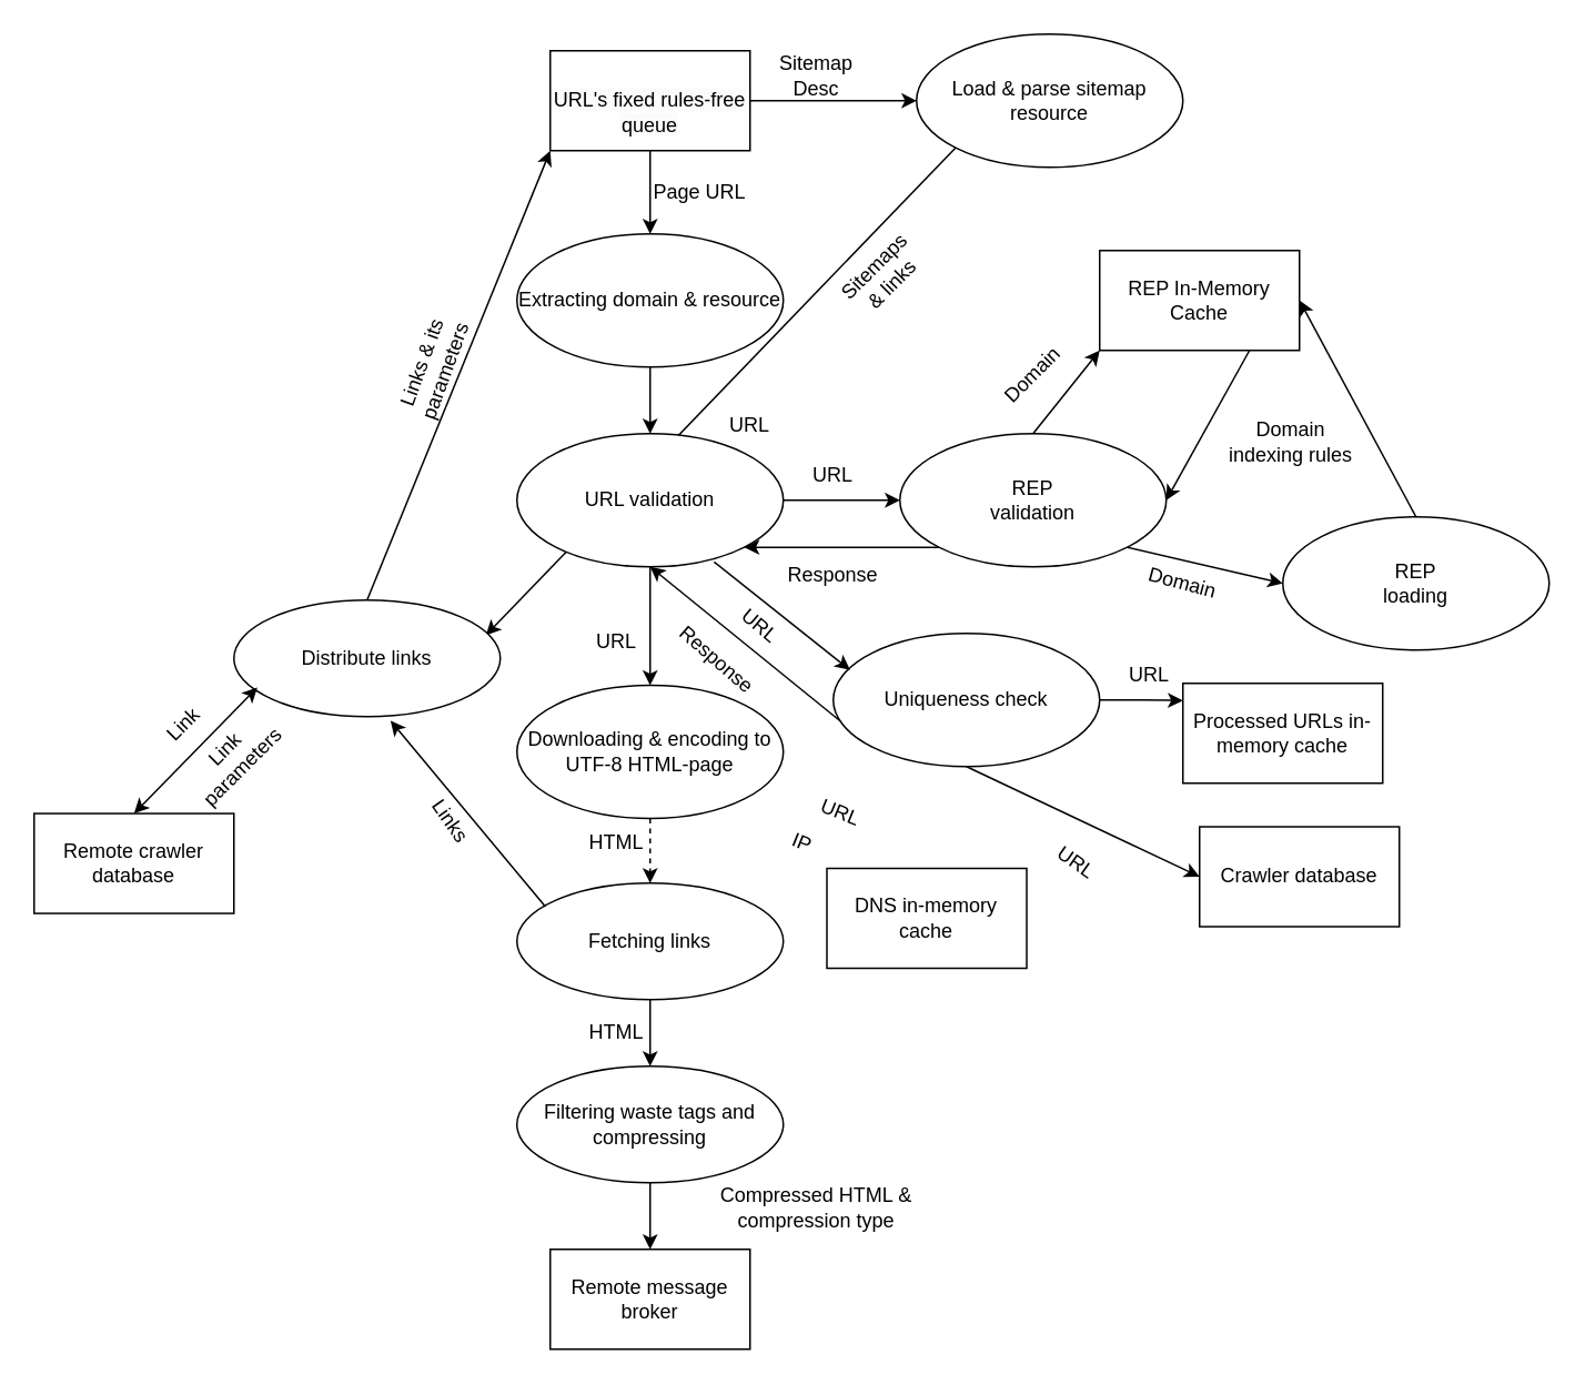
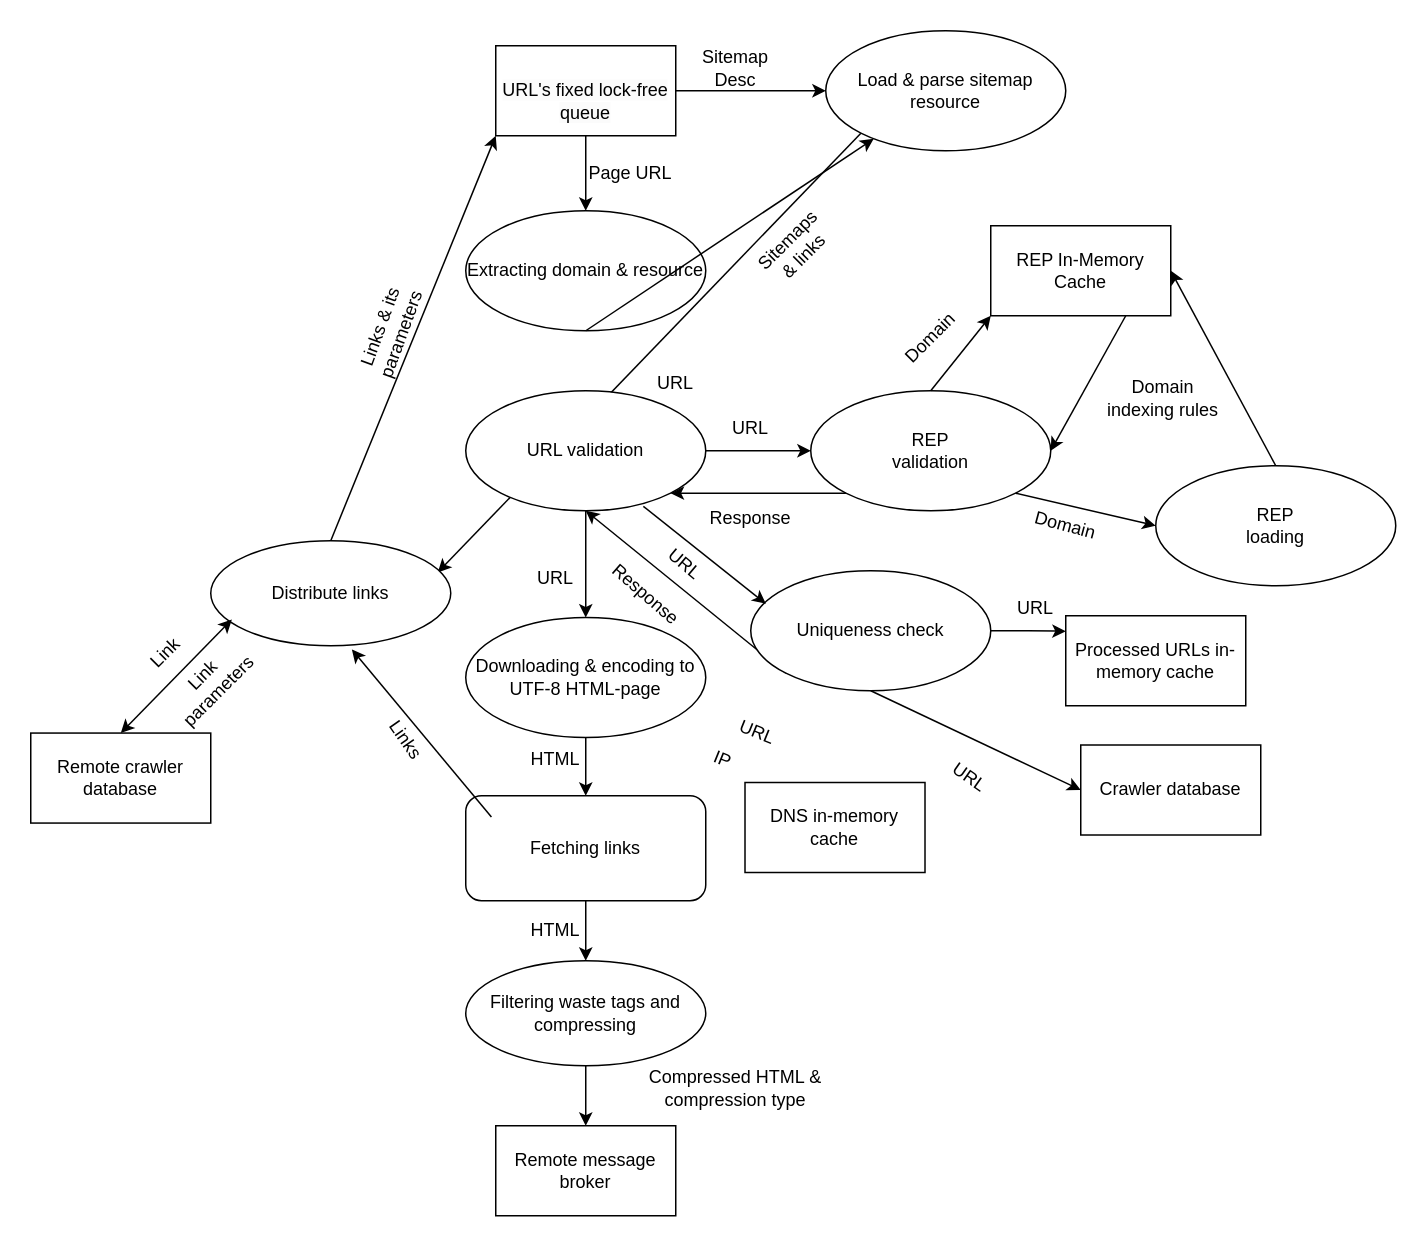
  <mxCell id="0" />
  <mxCell id="1" parent="0" />
  <mxCell id="2" value="" style="endArrow=classic;html=1;rounded=0;exitX=0;exitY=1;exitDx=0;exitDy=0;entryX=0.946;entryY=0.302;entryDx=0;entryDy=0;entryPerimeter=0;" parent="1" source="59" target="48" edge="1"><mxGeometry width="50" height="50" relative="1" as="geometry"><mxPoint x="530" y="200" as="sourcePoint" /><mxPoint x="580" y="150" as="targetPoint" /></mxGeometry></mxCell>
  <mxCell id="3" value="Extracting domain &amp;amp; resource" style="ellipse;whiteSpace=wrap;html=1;" parent="1" vertex="1"><mxGeometry x="310" y="140" width="160" height="80" as="geometry" /></mxCell>
  <mxCell id="4" value="" style="endArrow=classic;html=1;rounded=0;entryX=0.5;entryY=0;entryDx=0;entryDy=0;exitX=0.5;exitY=1;exitDx=0;exitDy=0;" parent="1" source="7" target="3" edge="1"><mxGeometry width="50" height="50" relative="1" as="geometry"><mxPoint x="370" y="100" as="sourcePoint" /><mxPoint x="380" y="50" as="targetPoint" /></mxGeometry></mxCell>
  <mxCell id="5" value="URL" style="text;html=1;strokeColor=none;fillColor=none;align=center;verticalAlign=middle;whiteSpace=wrap;rounded=0;" parent="1" vertex="1"><mxGeometry x="470" y="270" width="60" height="30" as="geometry" /></mxCell>
  <mxCell id="6" value="URL" style="text;html=1;strokeColor=none;fillColor=none;align=center;verticalAlign=middle;whiteSpace=wrap;rounded=0;" parent="1" vertex="1"><mxGeometry x="420" y="230" width="60" height="50" as="geometry" /></mxCell>
- <mxCell id="7" value="&lt;br&gt;&lt;span style=&quot;color: rgb(0, 0, 0); font-family: Helvetica; font-size: 12px; font-style: normal; font-variant-ligatures: normal; font-variant-caps: normal; font-weight: 400; letter-spacing: normal; orphans: 2; text-align: center; text-indent: 0px; text-transform: none; widows: 2; word-spacing: 0px; -webkit-text-stroke-width: 0px; background-color: rgb(251, 251, 251); text-decoration-thickness: initial; text-decoration-style: initial; text-decoration-color: initial; float: none; display: inline !important;&quot;&gt;URL's fixed rules-free queue&lt;/span&gt;" style="rounded=0;whiteSpace=wrap;html=1;" parent="1" vertex="1"><mxGeometry x="330" y="30" width="120" height="60" as="geometry" /></mxCell>
- <mxCell id="8" value="" style="endArrow=classic;html=1;rounded=0;exitX=0.5;exitY=1;exitDx=0;exitDy=0;entryX=0.5;entryY=0;entryDx=0;entryDy=0;" parent="1" source="3" target="9" edge="1"><mxGeometry width="50" height="50" relative="1" as="geometry"><mxPoint x="470" y="350" as="sourcePoint" /><mxPoint x="390" y="260" as="targetPoint" /></mxGeometry></mxCell>
+ <mxCell id="7" value="&lt;br&gt;&lt;span style=&quot;color: rgb(0, 0, 0); font-family: Helvetica; font-size: 12px; font-style: normal; font-variant-ligatures: normal; font-variant-caps: normal; font-weight: 400; letter-spacing: normal; orphans: 2; text-align: center; text-indent: 0px; text-transform: none; widows: 2; word-spacing: 0px; -webkit-text-stroke-width: 0px; background-color: rgb(251, 251, 251); text-decoration-thickness: initial; text-decoration-style: initial; text-decoration-color: initial; float: none; display: inline !important;&quot;&gt;URL's fixed lock-free queue&lt;/span&gt;" style="rounded=0;whiteSpace=wrap;html=1;" parent="1" vertex="1"><mxGeometry x="330" y="30" width="120" height="60" as="geometry" /></mxCell>
+ <mxCell id="8" value="" style="endArrow=classic;html=1;rounded=0;exitX=0.5;exitY=1;exitDx=0;exitDy=0;" parent="1" source="3" target="59" edge="1"><mxGeometry width="50" height="50" relative="1" as="geometry"><mxPoint x="470" y="350" as="sourcePoint" /><mxPoint x="390" y="260" as="targetPoint" /></mxGeometry></mxCell>
  <mxCell id="9" value="URL validation" style="ellipse;whiteSpace=wrap;html=1;" parent="1" vertex="1"><mxGeometry x="310" y="260" width="160" height="80" as="geometry" /></mxCell>
  <mxCell id="10" value="REP In-Memory Cache" style="rounded=0;whiteSpace=wrap;html=1;" parent="1" vertex="1"><mxGeometry x="660" y="150" width="120" height="60" as="geometry" /></mxCell>
  <mxCell id="11" value="REP&lt;br&gt;validation" style="ellipse;whiteSpace=wrap;html=1;" parent="1" vertex="1"><mxGeometry x="540" y="260" width="160" height="80" as="geometry" /></mxCell>
  <mxCell id="12" value="" style="endArrow=classic;html=1;rounded=0;exitX=1;exitY=0.5;exitDx=0;exitDy=0;entryX=0;entryY=0.5;entryDx=0;entryDy=0;" parent="1" source="9" target="11" edge="1"><mxGeometry width="50" height="50" relative="1" as="geometry"><mxPoint x="490" y="320" as="sourcePoint" /><mxPoint x="530" y="400" as="targetPoint" /></mxGeometry></mxCell>
  <mxCell id="13" value="Page URL" style="text;html=1;strokeColor=none;fillColor=none;align=center;verticalAlign=middle;whiteSpace=wrap;rounded=0;" parent="1" vertex="1"><mxGeometry x="390" y="100" width="60" height="30" as="geometry" /></mxCell>
  <mxCell id="14" value="" style="endArrow=classic;html=1;rounded=0;exitX=0.5;exitY=0;exitDx=0;exitDy=0;entryX=0;entryY=1;entryDx=0;entryDy=0;" parent="1" source="11" target="10" edge="1"><mxGeometry width="50" height="50" relative="1" as="geometry"><mxPoint x="740" y="290" as="sourcePoint" /><mxPoint x="790" y="240" as="targetPoint" /></mxGeometry></mxCell>
  <mxCell id="15" value="Domain" style="text;html=1;strokeColor=none;fillColor=none;align=center;verticalAlign=middle;whiteSpace=wrap;rounded=0;rotation=-45;" parent="1" vertex="1"><mxGeometry x="590" y="210" width="60" height="30" as="geometry" /></mxCell>
  <mxCell id="16" value="" style="endArrow=classic;html=1;rounded=0;entryX=1;entryY=0.5;entryDx=0;entryDy=0;exitX=0.75;exitY=1;exitDx=0;exitDy=0;" parent="1" source="10" target="11" edge="1"><mxGeometry width="50" height="50" relative="1" as="geometry"><mxPoint x="900" y="360" as="sourcePoint" /><mxPoint x="950" y="310" as="targetPoint" /></mxGeometry></mxCell>
  <mxCell id="17" value="Domain indexing rules" style="text;html=1;strokeColor=none;fillColor=none;align=center;verticalAlign=middle;whiteSpace=wrap;rounded=0;" parent="1" vertex="1"><mxGeometry x="730" y="250" width="90" height="30" as="geometry" /></mxCell>
  <mxCell id="18" value="REP&lt;br&gt;loading" style="ellipse;whiteSpace=wrap;html=1;" parent="1" vertex="1"><mxGeometry x="770" y="310" width="160" height="80" as="geometry" /></mxCell>
  <mxCell id="19" value="" style="endArrow=classic;html=1;rounded=0;exitX=1;exitY=1;exitDx=0;exitDy=0;entryX=0;entryY=0.5;entryDx=0;entryDy=0;" parent="1" source="11" target="18" edge="1"><mxGeometry width="50" height="50" relative="1" as="geometry"><mxPoint x="590" y="480" as="sourcePoint" /><mxPoint x="640" y="430" as="targetPoint" /></mxGeometry></mxCell>
  <mxCell id="20" value="Domain" style="text;html=1;strokeColor=none;fillColor=none;align=center;verticalAlign=middle;whiteSpace=wrap;rounded=0;rotation=15;" parent="1" vertex="1"><mxGeometry x="680" y="335" width="60" height="30" as="geometry" /></mxCell>
  <mxCell id="21" value="" style="endArrow=classic;html=1;rounded=0;entryX=1;entryY=0.5;entryDx=0;entryDy=0;exitX=0.5;exitY=0;exitDx=0;exitDy=0;" parent="1" source="18" target="10" edge="1"><mxGeometry width="50" height="50" relative="1" as="geometry"><mxPoint x="920" y="290" as="sourcePoint" /><mxPoint x="970" y="240" as="targetPoint" /></mxGeometry></mxCell>
  <mxCell id="22" value="" style="endArrow=classic;html=1;rounded=0;exitX=0;exitY=1;exitDx=0;exitDy=0;entryX=1;entryY=1;entryDx=0;entryDy=0;" parent="1" source="11" target="9" edge="1"><mxGeometry width="50" height="50" relative="1" as="geometry"><mxPoint x="510" y="440" as="sourcePoint" /><mxPoint x="560" y="390" as="targetPoint" /></mxGeometry></mxCell>
  <mxCell id="23" value="Response" style="text;html=1;strokeColor=none;fillColor=none;align=center;verticalAlign=middle;whiteSpace=wrap;rounded=0;" parent="1" vertex="1"><mxGeometry x="470" y="330" width="60" height="30" as="geometry" /></mxCell>
  <mxCell id="24" style="rounded=0;orthogonalLoop=1;jettySize=auto;html=1;exitX=0.5;exitY=1;exitDx=0;exitDy=0;entryX=0;entryY=0.5;entryDx=0;entryDy=0;" parent="1" source="26" target="30" edge="1"><mxGeometry relative="1" as="geometry"><mxPoint x="690" y="610" as="targetPoint" /></mxGeometry></mxCell>
  <mxCell id="25" style="rounded=0;orthogonalLoop=1;jettySize=auto;html=1;exitX=0;exitY=1;exitDx=0;exitDy=0;entryX=0.5;entryY=1;entryDx=0;entryDy=0;" parent="1" source="26" target="9" edge="1"><mxGeometry relative="1" as="geometry" /></mxCell>
  <mxCell id="26" value="Uniqueness check" style="ellipse;whiteSpace=wrap;html=1;" parent="1" vertex="1"><mxGeometry x="500" y="380" width="160" height="80" as="geometry" /></mxCell>
  <mxCell id="27" value="" style="endArrow=classic;html=1;rounded=0;exitX=0.74;exitY=0.963;exitDx=0;exitDy=0;exitPerimeter=0;entryX=0.063;entryY=0.275;entryDx=0;entryDy=0;entryPerimeter=0;" parent="1" source="9" target="26" edge="1"><mxGeometry width="50" height="50" relative="1" as="geometry"><mxPoint x="630" y="320" as="sourcePoint" /><mxPoint x="680" y="270" as="targetPoint" /></mxGeometry></mxCell>
  <mxCell id="28" value="URL" style="text;html=1;strokeColor=none;fillColor=none;align=center;verticalAlign=middle;whiteSpace=wrap;rounded=0;rotation=40;" parent="1" vertex="1"><mxGeometry x="426.42" y="371.17" width="60" height="10" as="geometry" /></mxCell>
  <mxCell id="29" value="Processed URLs in-memory cache" style="rounded=0;whiteSpace=wrap;html=1;" parent="1" vertex="1"><mxGeometry x="710" y="410" width="120" height="60" as="geometry" /></mxCell>
  <mxCell id="30" value="Crawler database" style="rounded=0;whiteSpace=wrap;html=1;" parent="1" vertex="1"><mxGeometry x="720" y="496.17" width="120" height="60" as="geometry" /></mxCell>
  <mxCell id="31" style="edgeStyle=orthogonalEdgeStyle;rounded=0;orthogonalLoop=1;jettySize=auto;html=1;entryX=0;entryY=0.172;entryDx=0;entryDy=0;entryPerimeter=0;" parent="1" source="26" target="29" edge="1"><mxGeometry relative="1" as="geometry" /></mxCell>
  <mxCell id="32" value="URL" style="text;html=1;strokeColor=none;fillColor=none;align=center;verticalAlign=middle;whiteSpace=wrap;rounded=0;" parent="1" vertex="1"><mxGeometry x="660" y="390" width="60" height="30" as="geometry" /></mxCell>
  <mxCell id="33" value="URL" style="text;html=1;strokeColor=none;fillColor=none;align=center;verticalAlign=middle;whiteSpace=wrap;rounded=0;rotation=35;" parent="1" vertex="1"><mxGeometry x="616.17" y="508.21" width="60" height="20" as="geometry" /></mxCell>
  <mxCell id="34" value="Response" style="text;html=1;strokeColor=none;fillColor=none;align=center;verticalAlign=middle;whiteSpace=wrap;rounded=0;rotation=41;" parent="1" vertex="1"><mxGeometry x="400" y="381.17" width="60" height="30" as="geometry" /></mxCell>
  <mxCell id="35" value="" style="endArrow=classic;html=1;rounded=0;exitX=0.5;exitY=1;exitDx=0;exitDy=0;entryX=0.5;entryY=0;entryDx=0;entryDy=0;" parent="1" source="9" target="36" edge="1"><mxGeometry width="50" height="50" relative="1" as="geometry"><mxPoint x="350" y="510" as="sourcePoint" /><mxPoint x="390" y="420" as="targetPoint" /></mxGeometry></mxCell>
  <mxCell id="36" value="Downloading &amp;amp; encoding to UTF-8 HTML-page" style="ellipse;whiteSpace=wrap;html=1;" parent="1" vertex="1"><mxGeometry x="310" y="411.17" width="160" height="80" as="geometry" /></mxCell>
  <mxCell id="37" value="URL" style="text;html=1;strokeColor=none;fillColor=none;align=center;verticalAlign=middle;whiteSpace=wrap;rounded=0;" parent="1" vertex="1"><mxGeometry x="340" y="360" width="60" height="50" as="geometry" /></mxCell>
- <mxCell id="38" value="Fetching links" style="ellipse;whiteSpace=wrap;html=1;" parent="1" vertex="1"><mxGeometry x="310" y="530" width="160" height="70" as="geometry" /></mxCell>
- <mxCell id="39" value="" style="endArrow=classic;html=1;rounded=0;exitX=0.5;exitY=1;exitDx=0;exitDy=0;entryX=0.5;entryY=0;entryDx=0;entryDy=0;dashed=1;" parent="1" source="36" target="38" edge="1"><mxGeometry width="50" height="50" relative="1" as="geometry"><mxPoint x="290" y="550" as="sourcePoint" /><mxPoint x="340" y="500" as="targetPoint" /></mxGeometry></mxCell>
+ <mxCell id="38" value="Fetching links" style="whiteSpace=wrap;html=1;rounded=1;" parent="1" vertex="1"><mxGeometry x="310" y="530" width="160" height="70" as="geometry" /></mxCell>
+ <mxCell id="39" value="" style="endArrow=classic;html=1;rounded=0;exitX=0.5;exitY=1;exitDx=0;exitDy=0;entryX=0.5;entryY=0;entryDx=0;entryDy=0;" parent="1" source="36" target="38" edge="1"><mxGeometry width="50" height="50" relative="1" as="geometry"><mxPoint x="290" y="550" as="sourcePoint" /><mxPoint x="340" y="500" as="targetPoint" /></mxGeometry></mxCell>
  <mxCell id="40" value="" style="endArrow=classic;html=1;rounded=0;exitX=0.5;exitY=1;exitDx=0;exitDy=0;entryX=0.5;entryY=0;entryDx=0;entryDy=0;" parent="1" source="38" target="44" edge="1"><mxGeometry width="50" height="50" relative="1" as="geometry"><mxPoint x="330" y="720" as="sourcePoint" /><mxPoint x="390" y="660" as="targetPoint" /></mxGeometry></mxCell>
  <mxCell id="41" value="HTML" style="text;html=1;strokeColor=none;fillColor=none;align=center;verticalAlign=middle;whiteSpace=wrap;rounded=0;" parent="1" vertex="1"><mxGeometry x="340" y="491.17" width="60" height="30" as="geometry" /></mxCell>
  <mxCell id="42" value="HTML" style="text;html=1;strokeColor=none;fillColor=none;align=center;verticalAlign=middle;whiteSpace=wrap;rounded=0;" parent="1" vertex="1"><mxGeometry x="340" y="605" width="60" height="30" as="geometry" /></mxCell>
  <mxCell id="43" style="edgeStyle=orthogonalEdgeStyle;rounded=0;orthogonalLoop=1;jettySize=auto;html=1;exitX=0.5;exitY=1;exitDx=0;exitDy=0;" parent="1" source="44" target="45" edge="1"><mxGeometry relative="1" as="geometry" /></mxCell>
  <mxCell id="44" value="Filtering waste tags and compressing" style="ellipse;whiteSpace=wrap;html=1;" parent="1" vertex="1"><mxGeometry x="310" y="640" width="160" height="70" as="geometry" /></mxCell>
  <mxCell id="45" value="Remote message broker" style="rounded=0;whiteSpace=wrap;html=1;" parent="1" vertex="1"><mxGeometry x="330" y="750" width="120" height="60" as="geometry" /></mxCell>
  <mxCell id="46" value="Compressed HTML &amp;amp; compression type" style="text;html=1;strokeColor=none;fillColor=none;align=center;verticalAlign=middle;whiteSpace=wrap;rounded=0;" parent="1" vertex="1"><mxGeometry x="420" y="710" width="140" height="30" as="geometry" /></mxCell>
  <mxCell id="47" value="" style="endArrow=classic;html=1;rounded=0;exitX=0.107;exitY=0.203;exitDx=0;exitDy=0;entryX=0.588;entryY=1.035;entryDx=0;entryDy=0;exitPerimeter=0;entryPerimeter=0;" parent="1" source="38" target="48" edge="1"><mxGeometry width="50" height="50" relative="1" as="geometry"><mxPoint x="250" y="520" as="sourcePoint" /><mxPoint x="300" y="470" as="targetPoint" /></mxGeometry></mxCell>
  <mxCell id="48" value="Distribute links" style="ellipse;whiteSpace=wrap;html=1;" parent="1" vertex="1"><mxGeometry x="140" y="360" width="160" height="70" as="geometry" /></mxCell>
  <mxCell id="49" value="Links" style="text;html=1;strokeColor=none;fillColor=none;align=center;verticalAlign=middle;whiteSpace=wrap;rounded=0;rotation=55;" parent="1" vertex="1"><mxGeometry x="240" y="478.21" width="60" height="30" as="geometry" /></mxCell>
  <mxCell id="50" value="" style="endArrow=classic;html=1;rounded=0;exitX=0.5;exitY=0;exitDx=0;exitDy=0;entryX=0;entryY=1;entryDx=0;entryDy=0;" parent="1" source="48" target="7" edge="1"><mxGeometry width="50" height="50" relative="1" as="geometry"><mxPoint x="160" y="300" as="sourcePoint" /><mxPoint x="210" y="250" as="targetPoint" /></mxGeometry></mxCell>
  <mxCell id="51" value="Links &amp;amp; its parameters" style="text;html=1;strokeColor=none;fillColor=none;align=center;verticalAlign=middle;whiteSpace=wrap;rounded=0;rotation=-70;" parent="1" vertex="1"><mxGeometry y="210" width="60" height="20" as="geometry" x="230" /></mxCell>
  <mxCell id="52" value="Remote crawler database" style="rounded=0;whiteSpace=wrap;html=1;" parent="1" vertex="1"><mxGeometry x="20" y="488.21" width="120" height="60" as="geometry" /></mxCell>
  <mxCell id="53" value="" style="endArrow=classic;startArrow=classic;html=1;rounded=0;entryX=0.088;entryY=0.75;entryDx=0;entryDy=0;entryPerimeter=0;exitX=0.5;exitY=0;exitDx=0;exitDy=0;" parent="1" source="52" target="48" edge="1"><mxGeometry width="50" height="50" relative="1" as="geometry"><mxPoint x="40" y="480" as="sourcePoint" /><mxPoint x="90" y="430" as="targetPoint" /></mxGeometry></mxCell>
  <mxCell id="54" value="Link" style="text;html=1;strokeColor=none;fillColor=none;align=center;verticalAlign=middle;whiteSpace=wrap;rounded=0;rotation=-45;" parent="1" vertex="1"><mxGeometry x="90" y="425" width="40" height="20" as="geometry" /></mxCell>
  <mxCell id="55" value="Link parameters" style="text;html=1;strokeColor=none;fillColor=none;align=center;verticalAlign=middle;whiteSpace=wrap;rounded=0;rotation=-45;" parent="1" vertex="1"><mxGeometry x="120" y="445" width="40" height="20" as="geometry" /></mxCell>
  <mxCell id="56" value="DNS in-memory cache" style="rounded=0;whiteSpace=wrap;html=1;" parent="1" vertex="1"><mxGeometry x="496.17" y="521.17" width="120" height="60" as="geometry" /></mxCell>
  <mxCell id="57" value="URL" style="text;html=1;strokeColor=none;fillColor=none;align=center;verticalAlign=middle;whiteSpace=wrap;rounded=0;rotation=22;" parent="1" vertex="1"><mxGeometry x="486.42" y="478.21" width="36.79" height="20" as="geometry" /></mxCell>
  <mxCell id="58" value="IP" style="text;html=1;strokeColor=none;fillColor=none;align=center;verticalAlign=middle;whiteSpace=wrap;rounded=0;rotation=22;" parent="1" vertex="1"><mxGeometry x="463.21" y="496.17" width="36.79" height="20" as="geometry" /></mxCell>
  <mxCell id="59" value="Load &amp;amp; parse sitemap resource" style="ellipse;whiteSpace=wrap;html=1;" parent="1" vertex="1"><mxGeometry x="550" y="20" width="160" height="80" as="geometry" /></mxCell>
  <mxCell id="60" value="" style="endArrow=classic;html=1;rounded=0;exitX=1;exitY=0.5;exitDx=0;exitDy=0;entryX=0;entryY=0.5;entryDx=0;entryDy=0;" parent="1" source="7" target="59" edge="1"><mxGeometry width="50" height="50" relative="1" as="geometry"><mxPoint x="610" y="150" as="sourcePoint" /><mxPoint x="660" y="100" as="targetPoint" /></mxGeometry></mxCell>
  <mxCell id="61" value="Sitemap Desc" style="text;html=1;strokeColor=none;fillColor=none;align=center;verticalAlign=middle;whiteSpace=wrap;rounded=0;" parent="1" vertex="1"><mxGeometry x="460" y="30" width="60" height="30" as="geometry" /></mxCell>
  <mxCell id="62" value="Sitemaps &amp;amp; links" style="text;html=1;strokeColor=none;fillColor=none;align=center;verticalAlign=middle;whiteSpace=wrap;rounded=0;rotation=-45;" parent="1" vertex="1"><mxGeometry x="500" y="150" width="60" height="30" as="geometry" /></mxCell>
